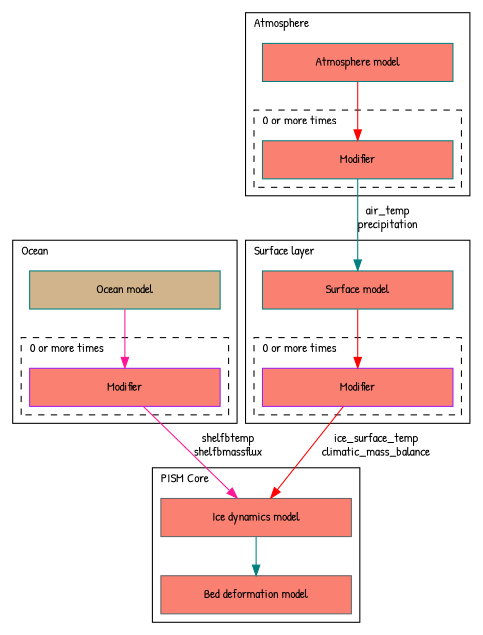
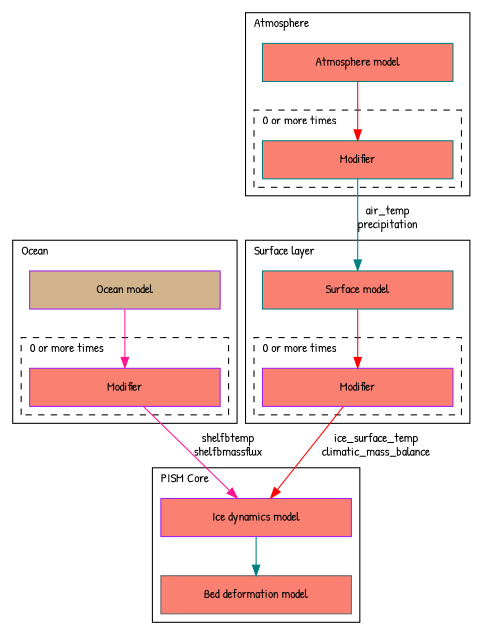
  digraph {
    fontname="Patrick Hand"
    fontsize=12
    nodesep=0.5
    node [color=teal fillcolor=salmon fontname="Patrick Hand" fontsize=12 shape=box style=filled]
    edge [color=red fontname="Patrick Hand" fontsize=12]
    n1 [label=Modifier width=2.5]
    n2 [label="Atmosphere model" width=2.5]
    n3 [color=purple label=Modifier width=2.5]
    n4 [label="Surface model" width=2.5]
    n5 [color=purple label=Modifier width=2.5]
-   n6 [fillcolor=tan label="Ocean model" width=2.5]
-   n7 [color=gray40 label="Ice dynamics model" rank=min width=2.5]
+   n6 [color=purple fillcolor=tan label="Ocean model" width=2.5]
+   n7 [color=purple label="Ice dynamics model" rank=min width=2.5]
    n8 [color=gray40 label="Bed deformation model" rank=max width=2.5]
    subgraph cluster_1 {
      label=Atmosphere
      labeljust=l
      n2
      subgraph cluster_2 {
        label="0 or more times"
        labeljust=l
        style=dashed
        n1
      }
    }
    subgraph cluster_3 {
      label="Surface layer"
      labeljust=l
      n4
      subgraph cluster_4 {
        label="0 or more times"
        labeljust=l
        style=dashed
        n3
      }
    }
    subgraph cluster_5 {
      label=Ocean
      labeljust=l
      n6
      subgraph cluster_6 {
        label="0 or more times"
        labeljust=l
        style=dashed
        n5
      }
    }
    subgraph cluster_7 {
      label="PISM Core"
      labeljust=l
      n7
      n8
    }
    n1 -> n4 [color=teal label="air_temp\nprecipitation"]
    n2 -> n1
    n3 -> n7 [label="ice_surface_temp\nclimatic_mass_balance"]
    n4 -> n3
    n5 -> n7 [color=deeppink label="shelfbtemp\nshelfbmassflux"]
    n6 -> n5 [color=deeppink]
    n7 -> n8 [color=teal]
  }
